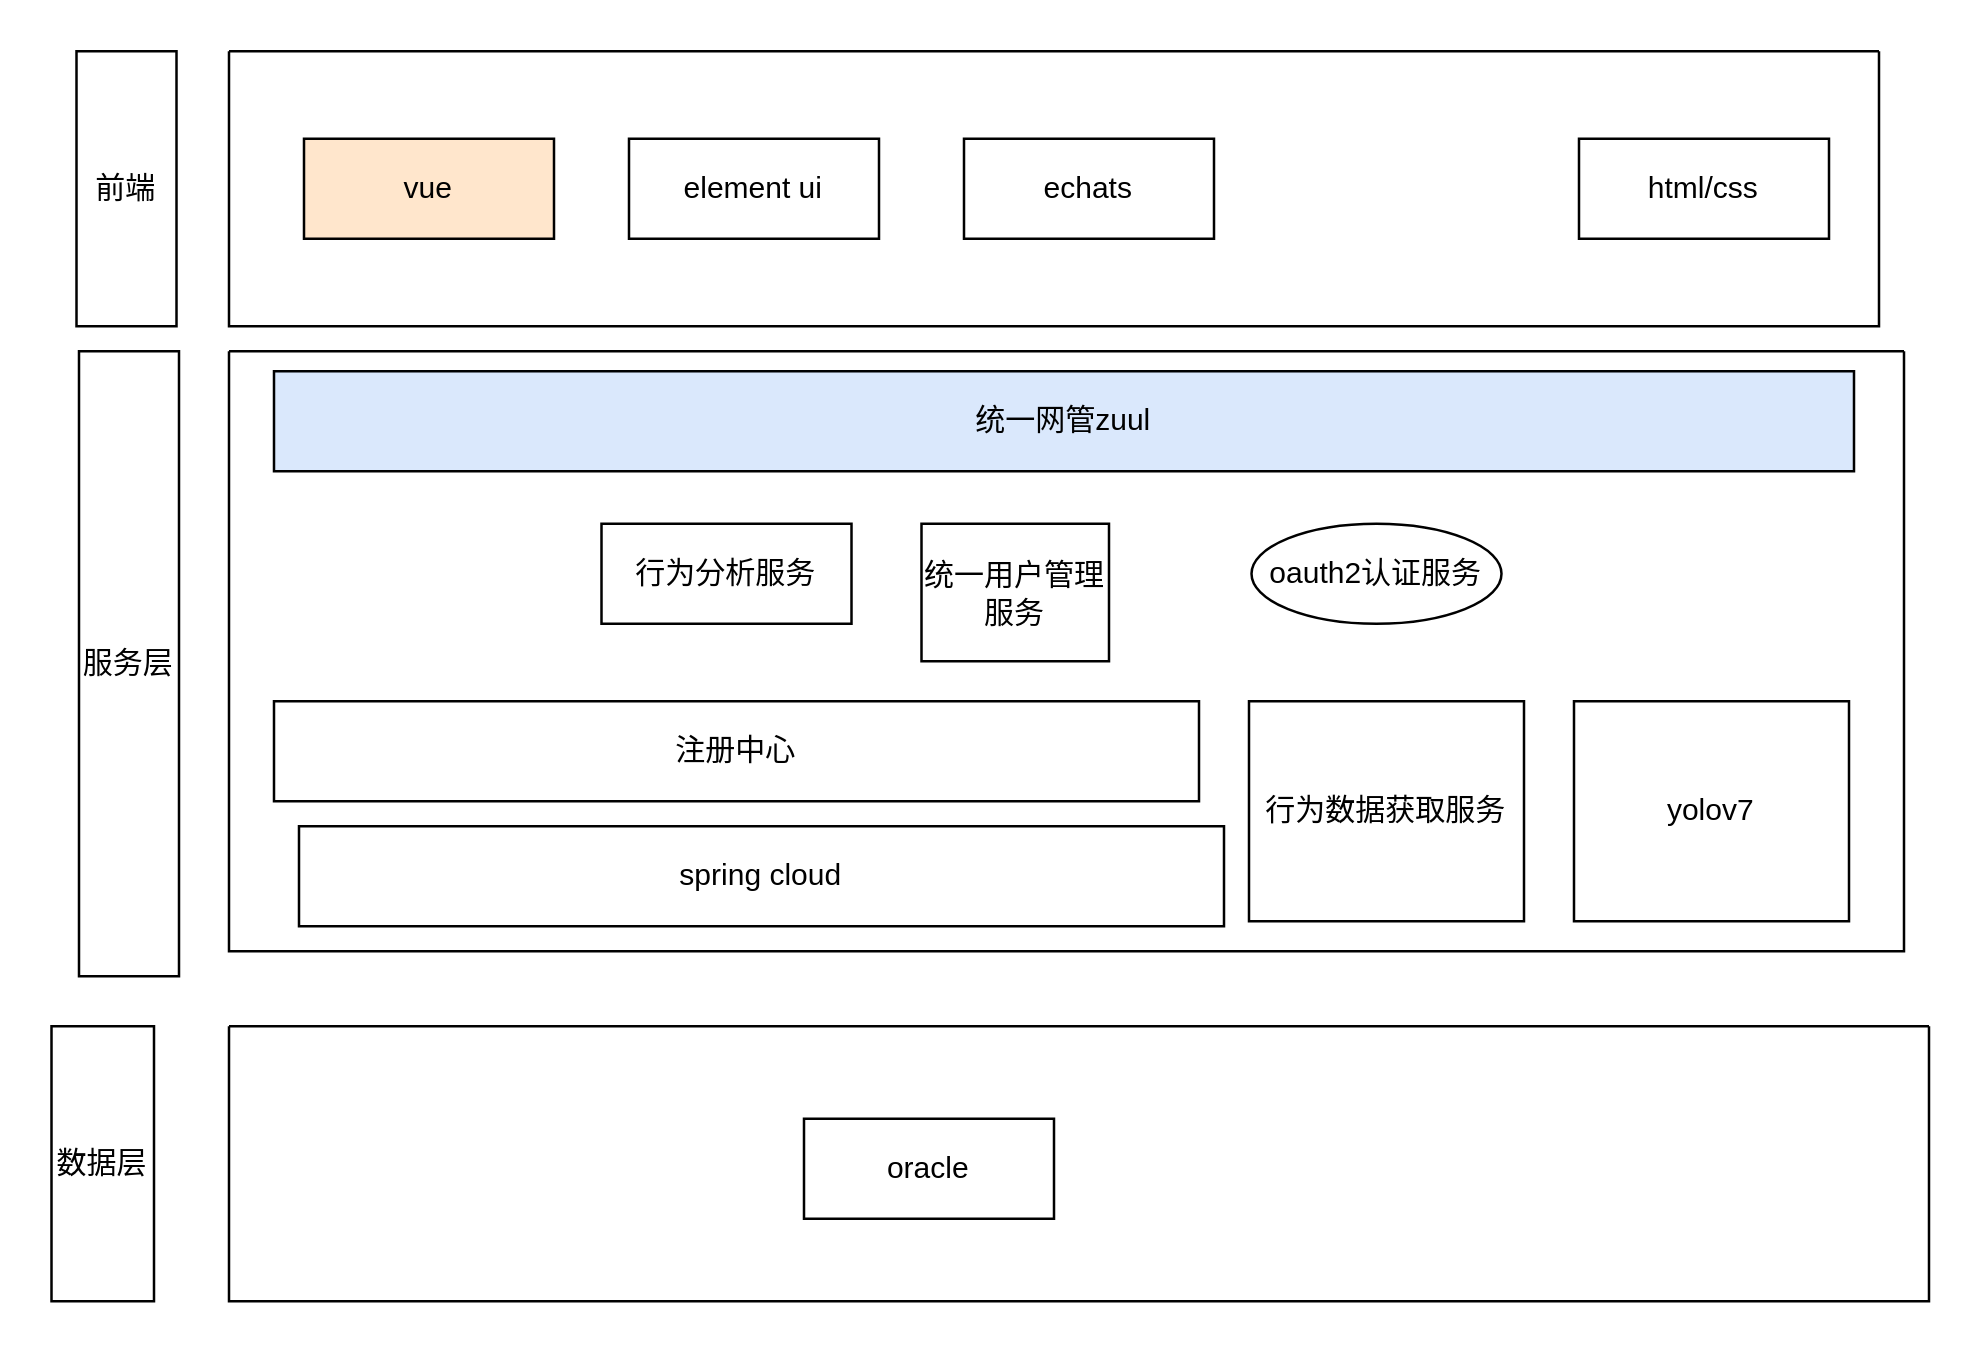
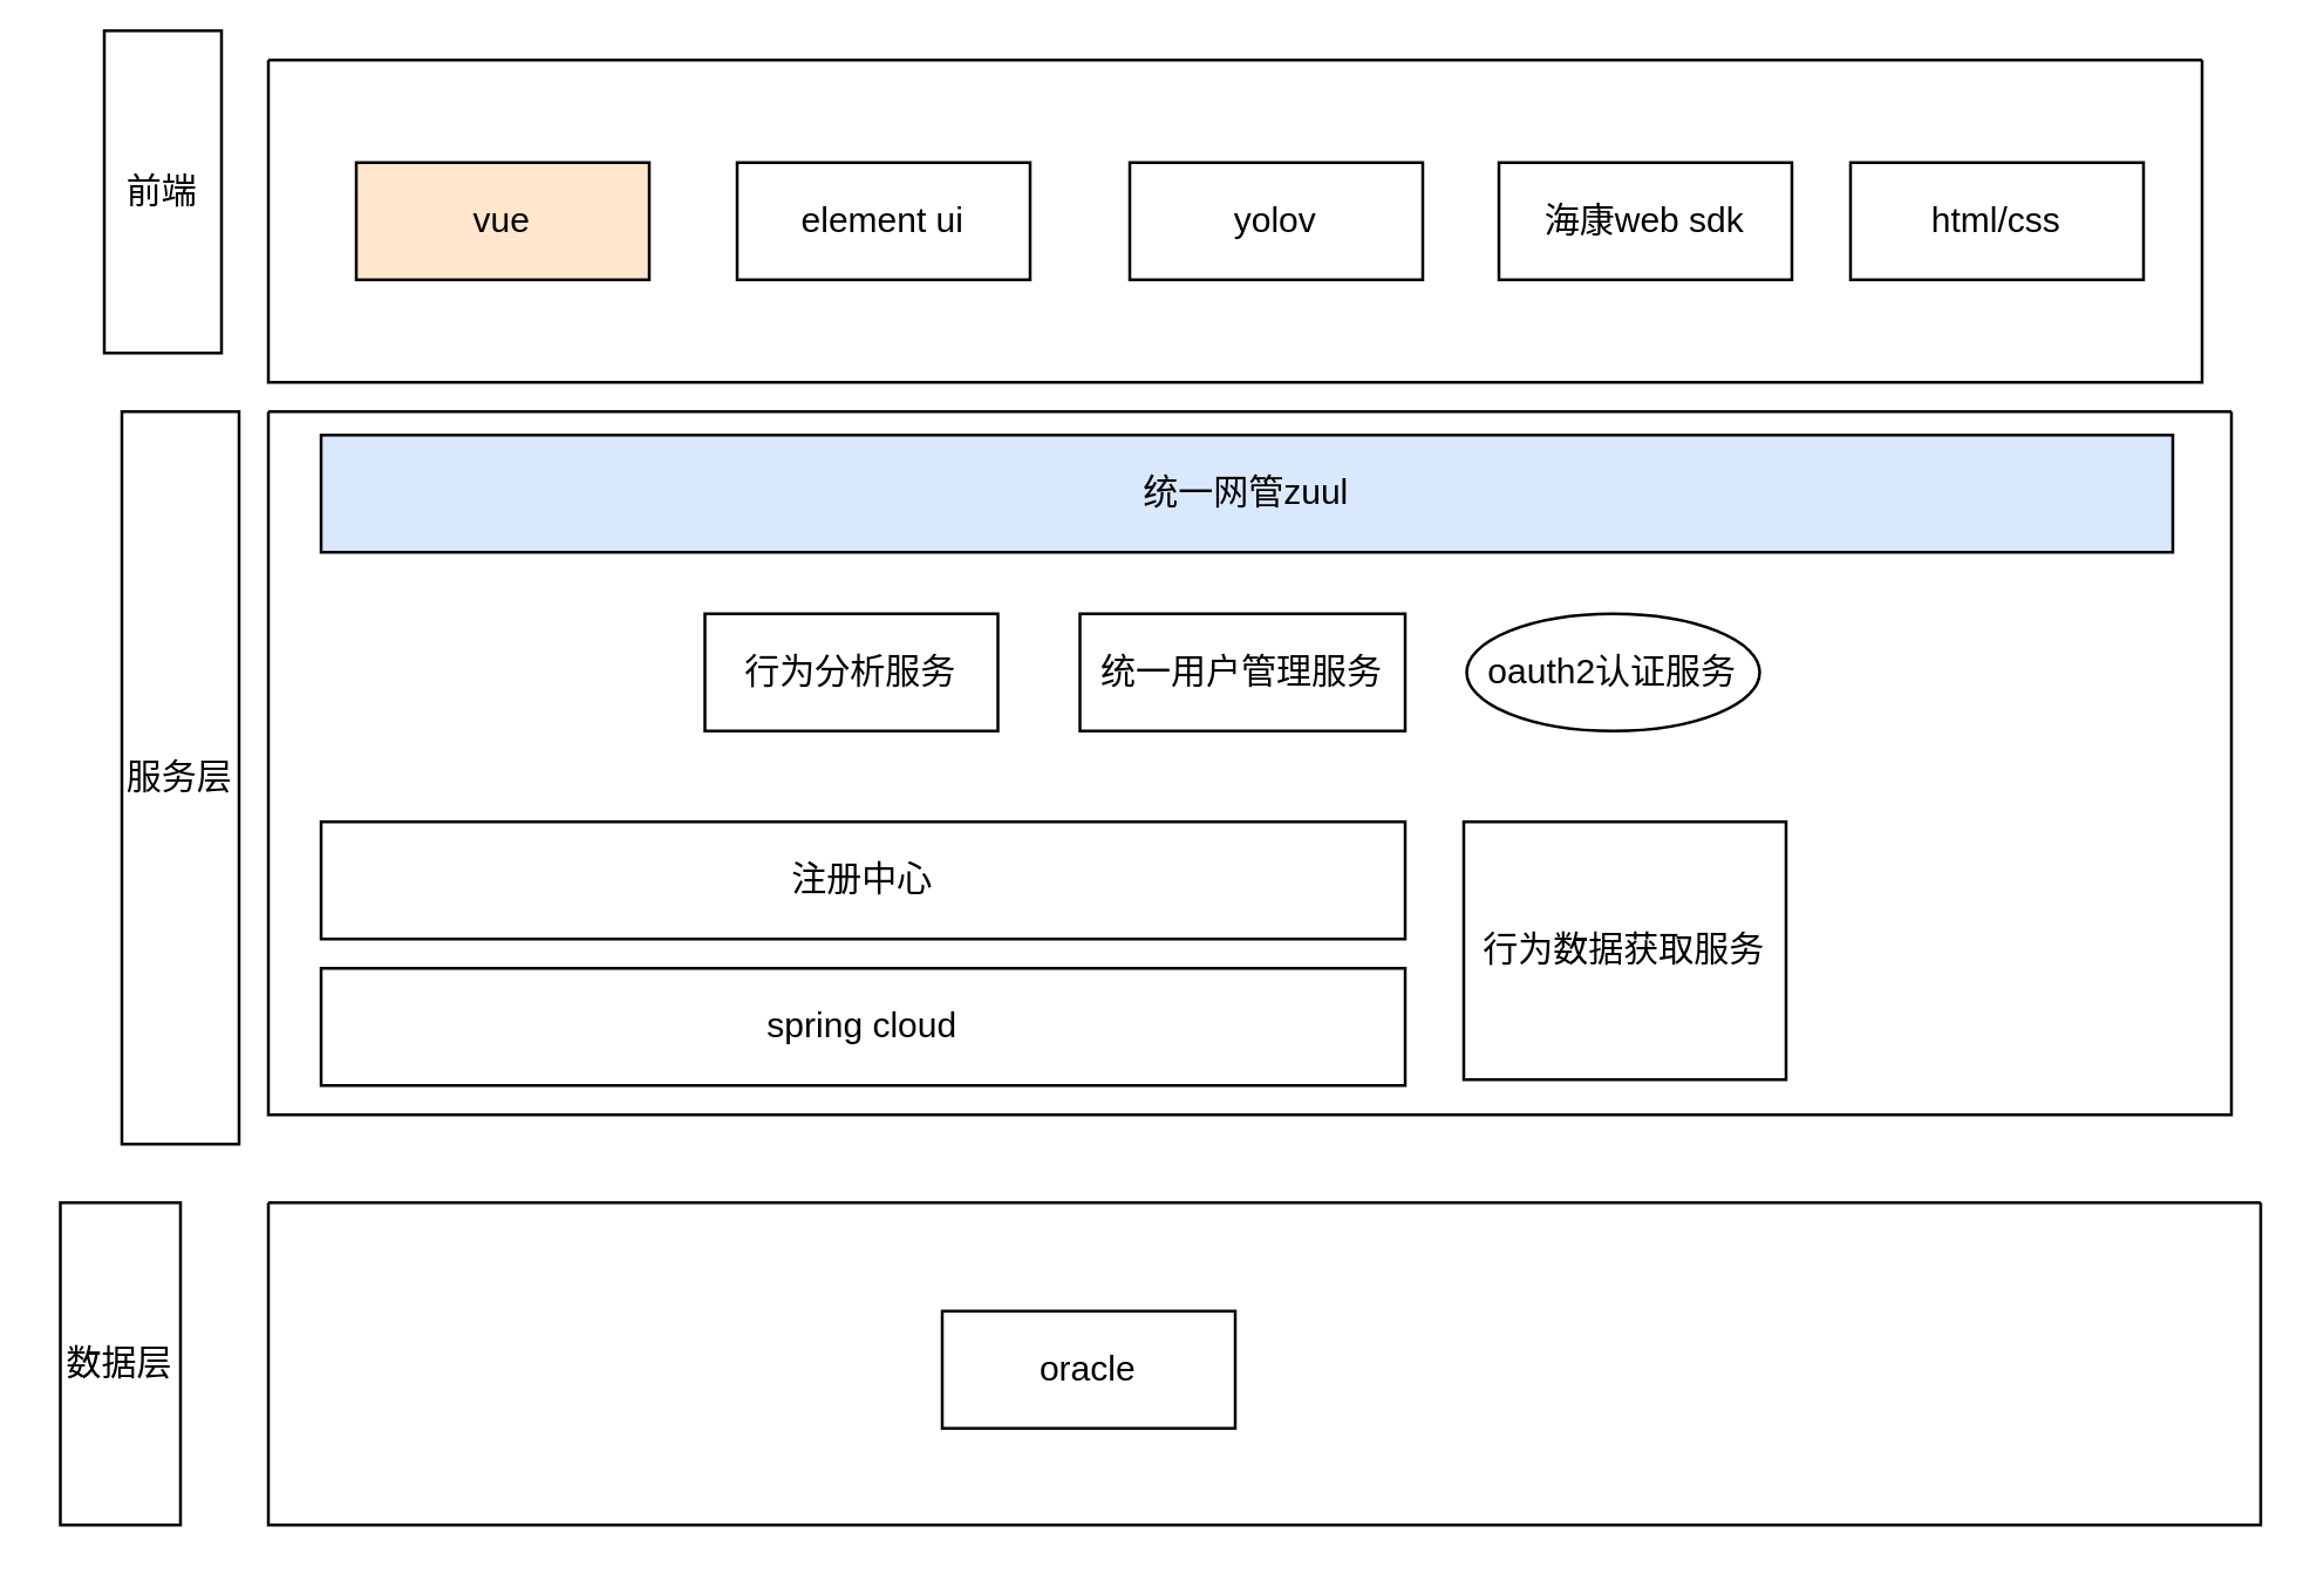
  <mxCell id="0" />
  <mxCell id="1" parent="0" />
  <mxCell id="2" value="" style="swimlane;startSize=0;" parent="1" vertex="1"><mxGeometry x="91" y="410" width="680" height="110" as="geometry"><mxRectangle x="260" y="130" width="50" height="40" as="alternateBounds" /></mxGeometry></mxCell>
  <mxCell id="3" value="oracle" style="rounded=0;whiteSpace=wrap;html=1;" parent="2" vertex="1"><mxGeometry x="230" y="37" width="100" height="40" as="geometry" /></mxCell>
- <mxCell id="4" value="前端" style="rounded=0;whiteSpace=wrap;html=1;" parent="1" vertex="1"><mxGeometry x="30" y="20" width="40" height="110" as="geometry" /></mxCell>
- <mxCell id="5" value="服务层" style="rounded=0;whiteSpace=wrap;html=1;" parent="1" vertex="1"><mxGeometry x="31" y="140" width="40" height="250" as="geometry" /></mxCell>
+ <mxCell id="4" value="前端" style="rounded=0;whiteSpace=wrap;html=1;" parent="1" vertex="1"><mxGeometry x="35" y="10" width="40" height="110" as="geometry" /></mxCell>
+ <mxCell id="5" value="服务层" style="rounded=0;whiteSpace=wrap;html=1;" parent="1" vertex="1"><mxGeometry x="41" y="140" width="40" height="250" as="geometry" /></mxCell>
  <mxCell id="6" value="数据层" style="rounded=0;whiteSpace=wrap;html=1;" parent="1" vertex="1"><mxGeometry x="20" y="410" width="41" height="110" as="geometry" /></mxCell>
  <mxCell id="7" value="" style="swimlane;startSize=0;" parent="1" vertex="1"><mxGeometry x="91" y="140" width="670" height="240" as="geometry"><mxRectangle x="260" y="130" width="50" height="40" as="alternateBounds" /></mxGeometry></mxCell>
  <mxCell id="8" value="行为分析服务" style="rounded=0;whiteSpace=wrap;html=1;" parent="7" vertex="1"><mxGeometry x="149" y="69" width="100" height="40" as="geometry" /></mxCell>
- <mxCell id="9" value="统一用户管理服务" style="rounded=0;whiteSpace=wrap;html=1;" parent="7" vertex="1"><mxGeometry x="277" y="69" width="75" height="55" as="geometry" /></mxCell>
+ <mxCell id="9" value="统一用户管理服务" style="rounded=0;whiteSpace=wrap;html=1;" parent="7" vertex="1"><mxGeometry x="277" y="69" width="111" height="40" as="geometry" /></mxCell>
  <mxCell id="10" value="oauth2认证服务" style="ellipse;whiteSpace=wrap;html=1;" parent="7" vertex="1"><mxGeometry x="409" y="69" width="100" height="40" as="geometry" /></mxCell>
- <mxCell id="11" value="spring cloud" style="rounded=0;whiteSpace=wrap;html=1;" parent="7" vertex="1"><mxGeometry x="28" y="190" width="370" height="40" as="geometry" /></mxCell>
+ <mxCell id="11" value="spring cloud" style="rounded=0;whiteSpace=wrap;html=1;" parent="7" vertex="1"><mxGeometry x="18" y="190" width="370" height="40" as="geometry" /></mxCell>
  <mxCell id="12" value="注册中心" style="rounded=0;whiteSpace=wrap;html=1;" parent="7" vertex="1"><mxGeometry x="18" y="140" width="370" height="40" as="geometry" /></mxCell>
  <mxCell id="13" value="统一网管zuul" style="rounded=0;whiteSpace=wrap;html=1;fillColor=#dae8fc;" parent="7" vertex="1"><mxGeometry x="18" y="8" width="632" height="40" as="geometry" /></mxCell>
  <mxCell id="14" value="行为数据获取服务" style="rounded=0;whiteSpace=wrap;html=1;" parent="7" vertex="1"><mxGeometry x="408" y="140" width="110" height="88" as="geometry" /></mxCell>
- <mxCell id="15" value="yolov7" style="rounded=0;whiteSpace=wrap;html=1;" parent="7" vertex="1"><mxGeometry x="538" y="140" width="110" height="88" as="geometry" /></mxCell>
  <mxCell id="16" value="" style="swimlane;startSize=0;" parent="1" vertex="1"><mxGeometry x="91" y="20" width="660" height="110" as="geometry"><mxRectangle x="260" y="130" width="50" height="40" as="alternateBounds" /></mxGeometry></mxCell>
  <mxCell id="17" value="vue" style="rounded=0;whiteSpace=wrap;html=1;fillColor=#ffe6cc;" parent="16" vertex="1"><mxGeometry x="30" y="35" width="100" height="40" as="geometry" /></mxCell>
  <mxCell id="18" value="element ui" style="rounded=0;whiteSpace=wrap;html=1;" parent="16" vertex="1"><mxGeometry x="160" y="35" width="100" height="40" as="geometry" /></mxCell>
- <mxCell id="19" value="echats" style="rounded=0;whiteSpace=wrap;html=1;" parent="16" vertex="1"><mxGeometry x="294" y="35" width="100" height="40" as="geometry" /></mxCell>
+ <mxCell id="19" value="yolov" style="rounded=0;whiteSpace=wrap;html=1;" parent="16" vertex="1"><mxGeometry x="294" y="35" width="100" height="40" as="geometry" /></mxCell>
+ <mxCell id="20" value="海康web sdk" style="rounded=0;whiteSpace=wrap;html=1;" parent="16" vertex="1"><mxGeometry x="420" y="35" width="100" height="40" as="geometry" /></mxCell>
  <mxCell id="21" value="html/css" style="rounded=0;whiteSpace=wrap;html=1;" vertex="1" parent="16"><mxGeometry x="540" y="35" width="100" height="40" as="geometry" /></mxCell>
